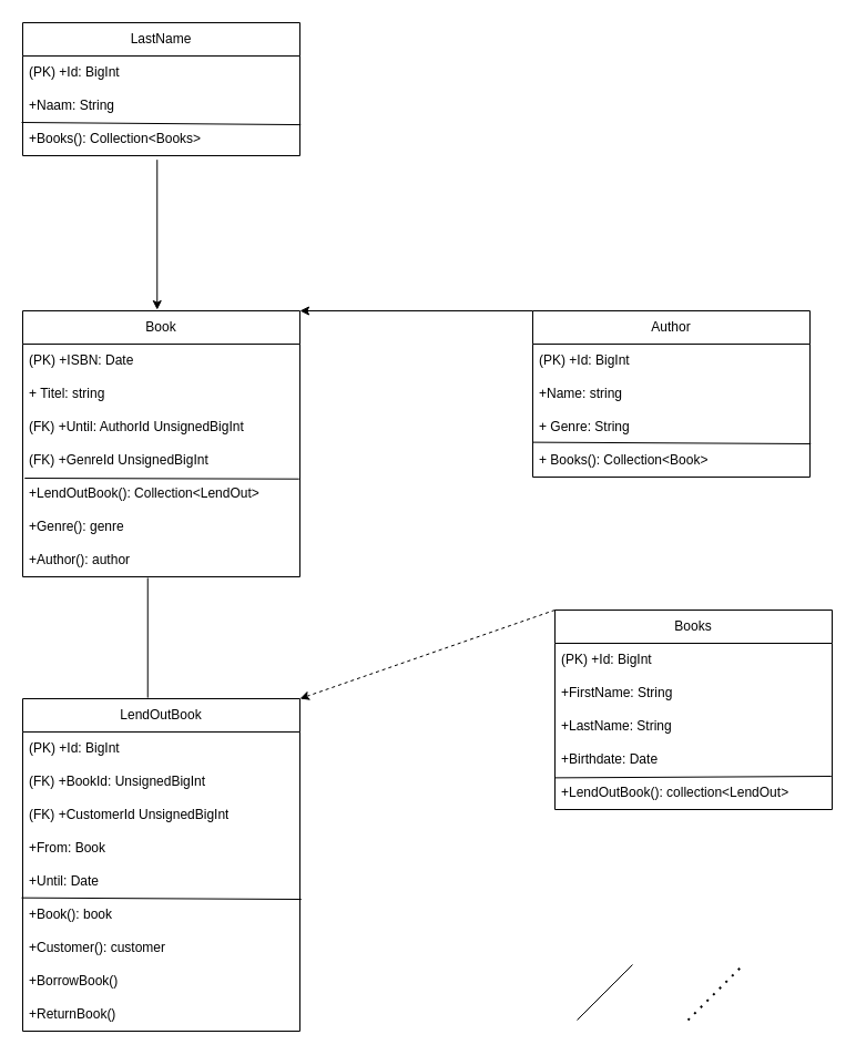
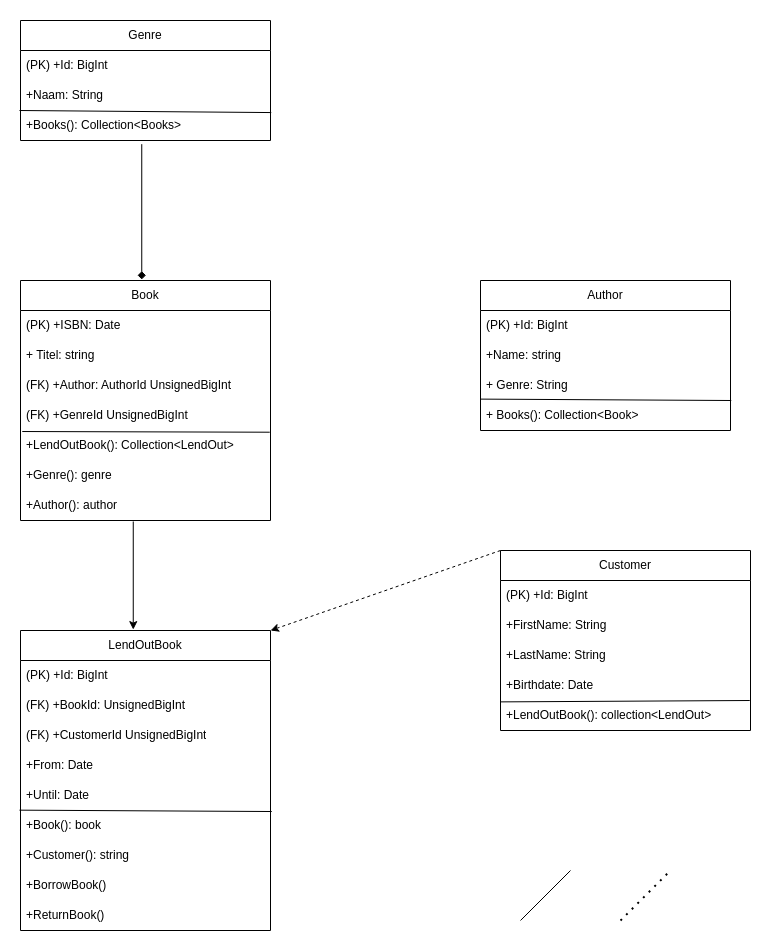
  <mxCell id="0" />
  <mxCell id="1" parent="0" />
  <mxCell id="2" value="Book" style="swimlane;fontStyle=0;childLayout=stackLayout;horizontal=1;startSize=30;horizontalStack=0;resizeParent=1;resizeParentMax=0;resizeLast=0;collapsible=1;marginBottom=0;whiteSpace=wrap;html=1;" parent="1" vertex="1"><mxGeometry x="20" y="280" width="250" height="240" as="geometry" /></mxCell>
  <mxCell id="3" value="(PK) +ISBN: Date" style="text;strokeColor=none;fillColor=none;align=left;verticalAlign=middle;spacingLeft=4;spacingRight=4;overflow=hidden;points=[[0,0.5],[1,0.5]];portConstraint=eastwest;rotatable=0;whiteSpace=wrap;html=1;" parent="2" vertex="1"><mxGeometry y="30" width="250" height="30" as="geometry" /></mxCell>
  <mxCell id="4" value="+ Titel: string" style="text;strokeColor=none;fillColor=none;align=left;verticalAlign=middle;spacingLeft=4;spacingRight=4;overflow=hidden;points=[[0,0.5],[1,0.5]];portConstraint=eastwest;rotatable=0;whiteSpace=wrap;html=1;" parent="2" vertex="1"><mxGeometry y="60" width="250" height="30" as="geometry" /></mxCell>
- <mxCell id="5" value="(FK) +Until: AuthorId UnsignedBigInt" style="text;strokeColor=none;fillColor=none;align=left;verticalAlign=middle;spacingLeft=4;spacingRight=4;overflow=hidden;points=[[0,0.5],[1,0.5]];portConstraint=eastwest;rotatable=0;whiteSpace=wrap;html=1;" parent="2" vertex="1"><mxGeometry y="90" width="250" height="30" as="geometry" /></mxCell>
+ <mxCell id="5" value="(FK) +Author: AuthorId UnsignedBigInt" style="text;strokeColor=none;fillColor=none;align=left;verticalAlign=middle;spacingLeft=4;spacingRight=4;overflow=hidden;points=[[0,0.5],[1,0.5]];portConstraint=eastwest;rotatable=0;whiteSpace=wrap;html=1;" parent="2" vertex="1"><mxGeometry y="90" width="250" height="30" as="geometry" /></mxCell>
  <mxCell id="6" value="(FK) +GenreId UnsignedBigInt" style="text;strokeColor=none;fillColor=none;align=left;verticalAlign=middle;spacingLeft=4;spacingRight=4;overflow=hidden;points=[[0,0.5],[1,0.5]];portConstraint=eastwest;rotatable=0;whiteSpace=wrap;html=1;" parent="2" vertex="1"><mxGeometry y="120" width="250" height="30" as="geometry" /></mxCell>
  <mxCell id="7" value="+LendOutBook(): Collection&amp;lt;LendOut&amp;gt;" style="text;strokeColor=none;fillColor=none;align=left;verticalAlign=middle;spacingLeft=4;spacingRight=4;overflow=hidden;points=[[0,0.5],[1,0.5]];portConstraint=eastwest;rotatable=0;whiteSpace=wrap;html=1;" vertex="1" parent="2"><mxGeometry y="150" width="250" height="30" as="geometry" /></mxCell>
  <mxCell id="8" value="+Genre(): genre" style="text;strokeColor=none;fillColor=none;align=left;verticalAlign=middle;spacingLeft=4;spacingRight=4;overflow=hidden;points=[[0,0.5],[1,0.5]];portConstraint=eastwest;rotatable=0;whiteSpace=wrap;html=1;" vertex="1" parent="2"><mxGeometry y="180" width="250" height="30" as="geometry" /></mxCell>
  <mxCell id="9" value="+Author(): author" style="text;strokeColor=none;fillColor=none;align=left;verticalAlign=middle;spacingLeft=4;spacingRight=4;overflow=hidden;points=[[0,0.5],[1,0.5]];portConstraint=eastwest;rotatable=0;whiteSpace=wrap;html=1;" vertex="1" parent="2"><mxGeometry y="210" width="250" height="30" as="geometry" /></mxCell>
  <mxCell id="10" value="" style="endArrow=none;html=1;rounded=0;entryX=0.997;entryY=0.057;entryDx=0;entryDy=0;entryPerimeter=0;exitX=0.007;exitY=0.034;exitDx=0;exitDy=0;exitPerimeter=0;" edge="1" parent="2" source="7" target="7"><mxGeometry width="50" height="50" relative="1" as="geometry"><mxPoint x="-50" y="230" as="sourcePoint" /><mxPoint y="180" as="targetPoint" /></mxGeometry></mxCell>
- <mxCell id="11" value="Books" style="swimlane;fontStyle=0;childLayout=stackLayout;horizontal=1;startSize=30;horizontalStack=0;resizeParent=1;resizeParentMax=0;resizeLast=0;collapsible=1;marginBottom=0;whiteSpace=wrap;html=1;" parent="1" vertex="1"><mxGeometry x="500" y="550" width="250" height="180" as="geometry" /></mxCell>
+ <mxCell id="11" value="Customer" style="swimlane;fontStyle=0;childLayout=stackLayout;horizontal=1;startSize=30;horizontalStack=0;resizeParent=1;resizeParentMax=0;resizeLast=0;collapsible=1;marginBottom=0;whiteSpace=wrap;html=1;" parent="1" vertex="1"><mxGeometry x="500" y="550" width="250" height="180" as="geometry" /></mxCell>
  <mxCell id="12" value="(PK) +Id: BigInt" style="text;strokeColor=none;fillColor=none;align=left;verticalAlign=middle;spacingLeft=4;spacingRight=4;overflow=hidden;points=[[0,0.5],[1,0.5]];portConstraint=eastwest;rotatable=0;whiteSpace=wrap;html=1;" parent="11" vertex="1"><mxGeometry y="30" width="250" height="30" as="geometry" /></mxCell>
  <mxCell id="13" value="+FirstName: String" style="text;strokeColor=none;fillColor=none;align=left;verticalAlign=middle;spacingLeft=4;spacingRight=4;overflow=hidden;points=[[0,0.5],[1,0.5]];portConstraint=eastwest;rotatable=0;whiteSpace=wrap;html=1;" parent="11" vertex="1"><mxGeometry y="60" width="250" height="30" as="geometry" /></mxCell>
  <mxCell id="14" value="+LastName: String" style="text;strokeColor=none;fillColor=none;align=left;verticalAlign=middle;spacingLeft=4;spacingRight=4;overflow=hidden;points=[[0,0.5],[1,0.5]];portConstraint=eastwest;rotatable=0;whiteSpace=wrap;html=1;" parent="11" vertex="1"><mxGeometry y="90" width="250" height="30" as="geometry" /></mxCell>
  <mxCell id="15" value="+Birthdate: Date" style="text;strokeColor=none;fillColor=none;align=left;verticalAlign=middle;spacingLeft=4;spacingRight=4;overflow=hidden;points=[[0,0.5],[1,0.5]];portConstraint=eastwest;rotatable=0;whiteSpace=wrap;html=1;" vertex="1" parent="11"><mxGeometry y="120" width="250" height="30" as="geometry" /></mxCell>
  <mxCell id="16" value="+LendOutBook(): collection&amp;lt;LendOut&amp;gt;" style="text;strokeColor=none;fillColor=none;align=left;verticalAlign=middle;spacingLeft=4;spacingRight=4;overflow=hidden;points=[[0,0.5],[1,0.5]];portConstraint=eastwest;rotatable=0;whiteSpace=wrap;html=1;" vertex="1" parent="11"><mxGeometry y="150" width="250" height="30" as="geometry" /></mxCell>
  <mxCell id="17" value="" style="endArrow=none;html=1;rounded=0;entryX=0.997;entryY=0;entryDx=0;entryDy=0;entryPerimeter=0;exitX=0.001;exitY=0.046;exitDx=0;exitDy=0;exitPerimeter=0;" edge="1" parent="11" source="16" target="16"><mxGeometry width="50" height="50" relative="1" as="geometry"><mxPoint x="-70" y="180" as="sourcePoint" /><mxPoint x="-20" y="130" as="targetPoint" /></mxGeometry></mxCell>
  <mxCell id="18" value="LendOutBook" style="swimlane;fontStyle=0;childLayout=stackLayout;horizontal=1;startSize=30;horizontalStack=0;resizeParent=1;resizeParentMax=0;resizeLast=0;collapsible=1;marginBottom=0;whiteSpace=wrap;html=1;" parent="1" vertex="1"><mxGeometry x="20" y="630" width="250" height="300" as="geometry" /></mxCell>
  <mxCell id="19" value="(PK) +Id: BigInt" style="text;strokeColor=none;fillColor=none;align=left;verticalAlign=middle;spacingLeft=4;spacingRight=4;overflow=hidden;points=[[0,0.5],[1,0.5]];portConstraint=eastwest;rotatable=0;whiteSpace=wrap;html=1;" parent="18" vertex="1"><mxGeometry y="30" width="250" height="30" as="geometry" /></mxCell>
  <mxCell id="20" value="(FK) +BookId: UnsignedBigInt" style="text;strokeColor=none;fillColor=none;align=left;verticalAlign=middle;spacingLeft=4;spacingRight=4;overflow=hidden;points=[[0,0.5],[1,0.5]];portConstraint=eastwest;rotatable=0;whiteSpace=wrap;html=1;" parent="18" vertex="1"><mxGeometry y="60" width="250" height="30" as="geometry" /></mxCell>
  <mxCell id="21" value="(FK) +CustomerId UnsignedBigInt" style="text;strokeColor=none;fillColor=none;align=left;verticalAlign=middle;spacingLeft=4;spacingRight=4;overflow=hidden;points=[[0,0.5],[1,0.5]];portConstraint=eastwest;rotatable=0;whiteSpace=wrap;html=1;" parent="18" vertex="1"><mxGeometry y="90" width="250" height="30" as="geometry" /></mxCell>
- <mxCell id="22" value="+From: Book" style="text;strokeColor=none;fillColor=none;align=left;verticalAlign=middle;spacingLeft=4;spacingRight=4;overflow=hidden;points=[[0,0.5],[1,0.5]];portConstraint=eastwest;rotatable=0;whiteSpace=wrap;html=1;" vertex="1" parent="18"><mxGeometry y="120" width="250" height="30" as="geometry" /></mxCell>
+ <mxCell id="22" value="+From: Date" style="text;strokeColor=none;fillColor=none;align=left;verticalAlign=middle;spacingLeft=4;spacingRight=4;overflow=hidden;points=[[0,0.5],[1,0.5]];portConstraint=eastwest;rotatable=0;whiteSpace=wrap;html=1;" vertex="1" parent="18"><mxGeometry y="120" width="250" height="30" as="geometry" /></mxCell>
  <mxCell id="23" value="+Until: Date" style="text;strokeColor=none;fillColor=none;align=left;verticalAlign=middle;spacingLeft=4;spacingRight=4;overflow=hidden;points=[[0,0.5],[1,0.5]];portConstraint=eastwest;rotatable=0;whiteSpace=wrap;html=1;" vertex="1" parent="18"><mxGeometry y="150" width="250" height="30" as="geometry" /></mxCell>
  <mxCell id="24" value="" style="endArrow=none;html=1;rounded=0;exitX=-0.004;exitY=-0.011;exitDx=0;exitDy=0;exitPerimeter=0;entryX=1.005;entryY=0.034;entryDx=0;entryDy=0;entryPerimeter=0;" edge="1" parent="18" source="25" target="25"><mxGeometry width="50" height="50" relative="1" as="geometry"><mxPoint x="100" y="230" as="sourcePoint" /><mxPoint x="150" y="180" as="targetPoint" /></mxGeometry></mxCell>
  <mxCell id="25" value="+Book(): book" style="text;strokeColor=none;fillColor=none;align=left;verticalAlign=middle;spacingLeft=4;spacingRight=4;overflow=hidden;points=[[0,0.5],[1,0.5]];portConstraint=eastwest;rotatable=0;whiteSpace=wrap;html=1;gradientColor=none;" vertex="1" parent="18"><mxGeometry y="180" width="250" height="30" as="geometry" /></mxCell>
- <mxCell id="26" value="+Customer(): customer" style="text;strokeColor=none;fillColor=none;align=left;verticalAlign=middle;spacingLeft=4;spacingRight=4;overflow=hidden;points=[[0,0.5],[1,0.5]];portConstraint=eastwest;rotatable=0;whiteSpace=wrap;html=1;" vertex="1" parent="18"><mxGeometry y="210" width="250" height="30" as="geometry" /></mxCell>
+ <mxCell id="26" value="+Customer(): string" style="text;strokeColor=none;fillColor=none;align=left;verticalAlign=middle;spacingLeft=4;spacingRight=4;overflow=hidden;points=[[0,0.5],[1,0.5]];portConstraint=eastwest;rotatable=0;whiteSpace=wrap;html=1;" vertex="1" parent="18"><mxGeometry y="210" width="250" height="30" as="geometry" /></mxCell>
  <mxCell id="27" value="+BorrowBook()" style="text;strokeColor=none;fillColor=none;align=left;verticalAlign=middle;spacingLeft=4;spacingRight=4;overflow=hidden;points=[[0,0.5],[1,0.5]];portConstraint=eastwest;rotatable=0;whiteSpace=wrap;html=1;" vertex="1" parent="18"><mxGeometry y="240" width="250" height="30" as="geometry" /></mxCell>
  <mxCell id="28" value="+ReturnBook()" style="text;strokeColor=none;fillColor=none;align=left;verticalAlign=middle;spacingLeft=4;spacingRight=4;overflow=hidden;points=[[0,0.5],[1,0.5]];portConstraint=eastwest;rotatable=0;whiteSpace=wrap;html=1;" vertex="1" parent="18"><mxGeometry y="270" width="250" height="30" as="geometry" /></mxCell>
  <mxCell id="29" value="Author" style="swimlane;fontStyle=0;childLayout=stackLayout;horizontal=1;startSize=30;horizontalStack=0;resizeParent=1;resizeParentMax=0;resizeLast=0;collapsible=1;marginBottom=0;whiteSpace=wrap;html=1;" parent="1" vertex="1"><mxGeometry x="480" y="280" width="250" height="150" as="geometry" /></mxCell>
  <mxCell id="30" value="(PK) +Id: BigInt" style="text;strokeColor=none;fillColor=none;align=left;verticalAlign=middle;spacingLeft=4;spacingRight=4;overflow=hidden;points=[[0,0.5],[1,0.5]];portConstraint=eastwest;rotatable=0;whiteSpace=wrap;html=1;" vertex="1" parent="29"><mxGeometry y="30" width="250" height="30" as="geometry" /></mxCell>
  <mxCell id="31" value="+Name: string" style="text;strokeColor=none;fillColor=none;align=left;verticalAlign=middle;spacingLeft=4;spacingRight=4;overflow=hidden;points=[[0,0.5],[1,0.5]];portConstraint=eastwest;rotatable=0;whiteSpace=wrap;html=1;" parent="29" vertex="1"><mxGeometry y="60" width="250" height="30" as="geometry" /></mxCell>
  <mxCell id="32" value="+ Genre: String" style="text;strokeColor=none;fillColor=none;align=left;verticalAlign=middle;spacingLeft=4;spacingRight=4;overflow=hidden;points=[[0,0.5],[1,0.5]];portConstraint=eastwest;rotatable=0;whiteSpace=wrap;html=1;" parent="29" vertex="1"><mxGeometry y="90" width="250" height="30" as="geometry" /></mxCell>
  <mxCell id="33" value="" style="endArrow=none;html=1;rounded=0;exitX=0.001;exitY=-0.046;exitDx=0;exitDy=0;exitPerimeter=0;entryX=1.003;entryY=0;entryDx=0;entryDy=0;entryPerimeter=0;" edge="1" parent="29" source="34" target="34"><mxGeometry width="50" height="50" relative="1" as="geometry"><mxPoint x="100" y="150" as="sourcePoint" /><mxPoint x="150" y="100" as="targetPoint" /></mxGeometry></mxCell>
  <mxCell id="34" value="+ Books(): Collection&amp;lt;Book&amp;gt;" style="text;strokeColor=none;fillColor=none;align=left;verticalAlign=middle;spacingLeft=4;spacingRight=4;overflow=hidden;points=[[0,0.5],[1,0.5]];portConstraint=eastwest;rotatable=0;whiteSpace=wrap;html=1;" vertex="1" parent="29"><mxGeometry y="120" width="250" height="30" as="geometry" /></mxCell>
  <mxCell id="35" value="" style="endArrow=none;dashed=1;html=1;dashPattern=1 3;strokeWidth=2;rounded=0;" parent="1" edge="1"><mxGeometry width="50" height="50" relative="1" as="geometry"><mxPoint x="620" y="920" as="sourcePoint" /><mxPoint x="670" y="870" as="targetPoint" /></mxGeometry></mxCell>
  <mxCell id="36" value="" style="endArrow=none;html=1;rounded=0;" parent="1" edge="1"><mxGeometry width="50" height="50" relative="1" as="geometry"><mxPoint x="520" y="920" as="sourcePoint" /><mxPoint x="570" y="870" as="targetPoint" /></mxGeometry></mxCell>
- <mxCell id="37" value="LastName" style="swimlane;fontStyle=0;childLayout=stackLayout;horizontal=1;startSize=30;horizontalStack=0;resizeParent=1;resizeParentMax=0;resizeLast=0;collapsible=1;marginBottom=0;whiteSpace=wrap;html=1;" vertex="1" parent="1"><mxGeometry x="20" y="20" width="250" height="120" as="geometry" /></mxCell>
+ <mxCell id="37" value="Genre" style="swimlane;fontStyle=0;childLayout=stackLayout;horizontal=1;startSize=30;horizontalStack=0;resizeParent=1;resizeParentMax=0;resizeLast=0;collapsible=1;marginBottom=0;whiteSpace=wrap;html=1;" vertex="1" parent="1"><mxGeometry x="20" y="20" width="250" height="120" as="geometry" /></mxCell>
  <mxCell id="38" value="(PK) +Id: BigInt" style="text;strokeColor=none;fillColor=none;align=left;verticalAlign=middle;spacingLeft=4;spacingRight=4;overflow=hidden;points=[[0,0.5],[1,0.5]];portConstraint=eastwest;rotatable=0;whiteSpace=wrap;html=1;" vertex="1" parent="37"><mxGeometry y="30" width="250" height="30" as="geometry" /></mxCell>
  <mxCell id="39" value="+Naam: String" style="text;strokeColor=none;fillColor=none;align=left;verticalAlign=middle;spacingLeft=4;spacingRight=4;overflow=hidden;points=[[0,0.5],[1,0.5]];portConstraint=eastwest;rotatable=0;whiteSpace=wrap;html=1;" vertex="1" parent="37"><mxGeometry y="60" width="250" height="30" as="geometry" /></mxCell>
  <mxCell id="40" value="+Books(): Collection&amp;lt;Books&amp;gt;" style="text;strokeColor=none;fillColor=none;align=left;verticalAlign=middle;spacingLeft=4;spacingRight=4;overflow=hidden;points=[[0,0.5],[1,0.5]];portConstraint=eastwest;rotatable=0;whiteSpace=wrap;html=1;" vertex="1" parent="37"><mxGeometry y="90" width="250" height="30" as="geometry" /></mxCell>
  <mxCell id="41" value="" style="endArrow=none;html=1;rounded=0;entryX=1.003;entryY=0.069;entryDx=0;entryDy=0;entryPerimeter=0;exitX=-0.004;exitY=0;exitDx=0;exitDy=0;exitPerimeter=0;" edge="1" parent="37" source="40" target="40"><mxGeometry width="50" height="50" relative="1" as="geometry"><mxPoint x="-100" y="240" as="sourcePoint" /><mxPoint x="-50" y="190" as="targetPoint" /></mxGeometry></mxCell>
- <mxCell id="42" value="" style="endArrow=classic;html=1;rounded=0;exitX=0;exitY=0;exitDx=0;exitDy=0;entryX=1;entryY=0;entryDx=0;entryDy=0;" edge="1" parent="1" source="29" target="2"><mxGeometry width="50" height="50" relative="1" as="geometry"><mxPoint x="476" y="564" as="sourcePoint" /><mxPoint x="250" y="300" as="targetPoint" /></mxGeometry></mxCell>
- <mxCell id="43" value="" style="endArrow=classic;html=1;rounded=0;exitX=0.485;exitY=1.122;exitDx=0;exitDy=0;exitPerimeter=0;entryX=0.485;entryY=-0.004;entryDx=0;entryDy=0;entryPerimeter=0;" edge="1" parent="1" source="40" target="2"><mxGeometry width="50" height="50" relative="1" as="geometry"><mxPoint x="150" y="230" as="sourcePoint" /><mxPoint x="200" y="180" as="targetPoint" /></mxGeometry></mxCell>
- <mxCell id="44" value="" style="endArrow=none;html=1;rounded=0;exitX=0.451;exitY=1.033;exitDx=0;exitDy=0;exitPerimeter=0;entryX=0.451;entryY=-0.003;entryDx=0;entryDy=0;entryPerimeter=0;" edge="1" parent="1" source="9" target="18"><mxGeometry width="50" height="50" relative="1" as="geometry"><mxPoint x="140" y="600" as="sourcePoint" /><mxPoint x="190" y="550" as="targetPoint" /></mxGeometry></mxCell>
+ <mxCell id="43" value="" style="endArrow=diamond;html=1;rounded=0;exitX=0.485;exitY=1.122;exitDx=0;exitDy=0;exitPerimeter=0;entryX=0.485;entryY=-0.004;entryDx=0;entryDy=0;entryPerimeter=0;" edge="1" parent="1" source="40" target="2"><mxGeometry width="50" height="50" relative="1" as="geometry"><mxPoint x="150" y="230" as="sourcePoint" /><mxPoint x="200" y="180" as="targetPoint" /></mxGeometry></mxCell>
+ <mxCell id="44" value="" style="endArrow=classic;html=1;rounded=0;exitX=0.451;exitY=1.033;exitDx=0;exitDy=0;exitPerimeter=0;entryX=0.451;entryY=-0.003;entryDx=0;entryDy=0;entryPerimeter=0;" edge="1" parent="1" source="9" target="18"><mxGeometry width="50" height="50" relative="1" as="geometry"><mxPoint x="140" y="600" as="sourcePoint" /><mxPoint x="190" y="550" as="targetPoint" /></mxGeometry></mxCell>
  <mxCell id="45" value="" style="endArrow=classic;html=1;rounded=0;exitX=0;exitY=0;exitDx=0;exitDy=0;entryX=1;entryY=0;entryDx=0;entryDy=0;dashed=1;" edge="1" parent="1" source="11" target="18"><mxGeometry width="50" height="50" relative="1" as="geometry"><mxPoint x="390" y="670" as="sourcePoint" /><mxPoint x="440" y="620" as="targetPoint" /></mxGeometry></mxCell>
